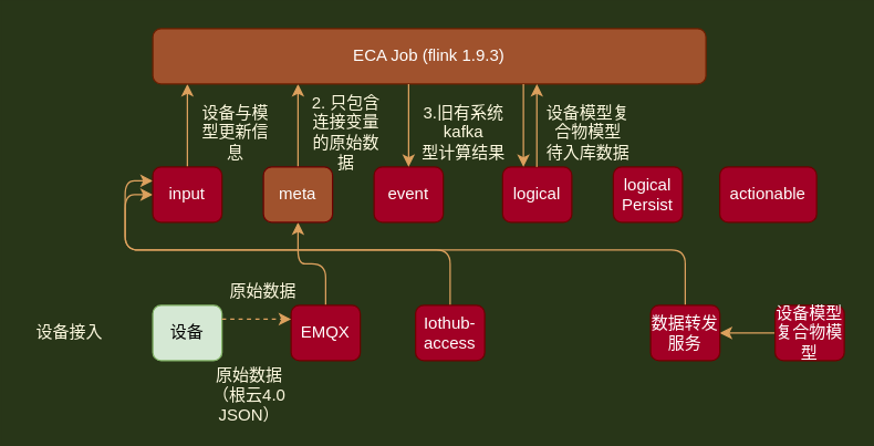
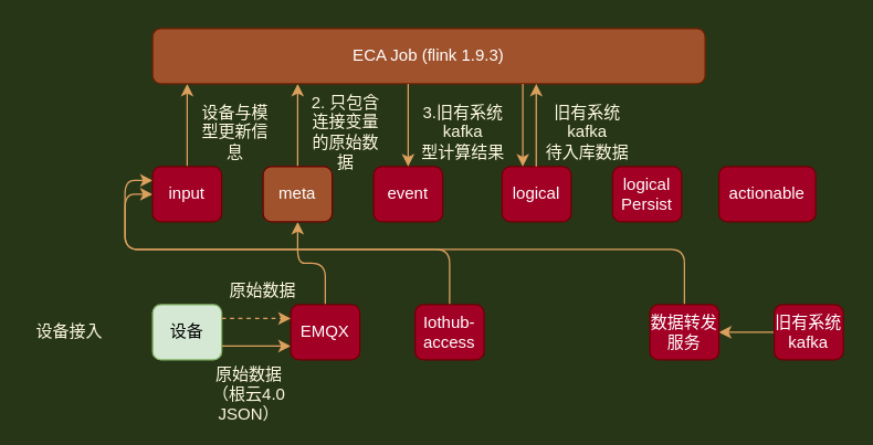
  <mxCell id="0" />
  <mxCell id="1" parent="0" />
+ <mxCell id="2" value="" style="edgeStyle=orthogonalEdgeStyle;curved=0;rounded=1;sketch=0;orthogonalLoop=1;jettySize=auto;html=1;fontColor=#FEFAE0;strokeColor=#DDA15E;fillColor=#BC6C25;" parent="1" source="3" target="6" edge="1"><mxGeometry relative="1" as="geometry"><Array as="points"><mxPoint x="190" y="250" /><mxPoint x="190" y="250" /></Array></mxGeometry></mxCell>
  <mxCell id="3" value="设备" style="rounded=1;whiteSpace=wrap;html=1;fontSize=12;glass=0;strokeWidth=1;shadow=0;fillColor=#d5e8d4;strokeColor=#82b366;" parent="1" vertex="1"><mxGeometry x="110" y="220" width="50" height="40" as="geometry" /></mxCell>
  <mxCell id="4" value="设备接入" style="text;html=1;strokeColor=none;fillColor=none;align=center;verticalAlign=middle;whiteSpace=wrap;rounded=0;sketch=0;fontColor=#FEFAE0;" parent="1" vertex="1"><mxGeometry x="20" y="225" width="60" height="30" as="geometry" /></mxCell>
  <mxCell id="5" value="" style="edgeStyle=orthogonalEdgeStyle;curved=0;rounded=1;sketch=0;orthogonalLoop=1;jettySize=auto;html=1;fontColor=#FEFAE0;strokeColor=#DDA15E;fillColor=#BC6C25;" parent="1" source="6" target="19" edge="1"><mxGeometry relative="1" as="geometry" /></mxCell>
  <mxCell id="6" value="EMQX" style="rounded=1;whiteSpace=wrap;html=1;fontSize=12;glass=0;strokeWidth=1;shadow=0;fillColor=#a20025;strokeColor=#6F0000;fontColor=#ffffff;" parent="1" vertex="1"><mxGeometry x="210" y="220" width="50" height="40" as="geometry" /></mxCell>
  <mxCell id="7" value="" style="edgeStyle=orthogonalEdgeStyle;curved=0;rounded=1;sketch=0;orthogonalLoop=1;jettySize=auto;html=1;fontColor=#FEFAE0;strokeColor=#DDA15E;fillColor=#BC6C25;dashed=1;" parent="1" edge="1"><mxGeometry relative="1" as="geometry"><mxPoint x="160" y="230" as="sourcePoint" /><mxPoint x="210" y="230" as="targetPoint" /><Array as="points"><mxPoint x="190" y="230" /><mxPoint x="190" y="230" /></Array></mxGeometry></mxCell>
  <mxCell id="8" value="原始数据" style="text;html=1;strokeColor=none;fillColor=none;align=center;verticalAlign=middle;whiteSpace=wrap;rounded=0;sketch=0;fontColor=#FEFAE0;" parent="1" vertex="1"><mxGeometry x="160" y="195" width="60" height="30" as="geometry" /></mxCell>
  <mxCell id="9" value="原始数据（根云4.0 JSON）" style="text;html=1;strokeColor=none;fillColor=none;align=center;verticalAlign=middle;whiteSpace=wrap;rounded=0;sketch=0;fontColor=#FEFAE0;" parent="1" vertex="1"><mxGeometry x="150" y="270" width="60" height="30" as="geometry" /></mxCell>
  <mxCell id="10" style="edgeStyle=orthogonalEdgeStyle;curved=0;rounded=1;sketch=0;orthogonalLoop=1;jettySize=auto;html=1;entryX=0;entryY=0.25;entryDx=0;entryDy=0;fontColor=#FEFAE0;strokeColor=#DDA15E;fillColor=#BC6C25;" parent="1" source="11" target="17" edge="1"><mxGeometry relative="1" as="geometry"><Array as="points"><mxPoint x="325" y="180" /><mxPoint x="90" y="180" /><mxPoint x="90" y="130" /></Array></mxGeometry></mxCell>
  <mxCell id="11" value="Iothub-access" style="rounded=1;whiteSpace=wrap;html=1;fontSize=12;glass=0;strokeWidth=1;shadow=0;fillColor=#a20025;strokeColor=#6F0000;fontColor=#ffffff;" parent="1" vertex="1"><mxGeometry x="300" y="220" width="50" height="40" as="geometry" /></mxCell>
  <mxCell id="12" value="" style="edgeStyle=orthogonalEdgeStyle;curved=0;rounded=1;sketch=0;orthogonalLoop=1;jettySize=auto;html=1;fontColor=#FEFAE0;strokeColor=#DDA15E;fillColor=#BC6C25;" parent="1" source="13" target="15" edge="1"><mxGeometry relative="1" as="geometry" /></mxCell>
- <mxCell id="13" value="设备模型复合物模型" style="rounded=1;whiteSpace=wrap;html=1;fontSize=12;glass=0;strokeWidth=1;shadow=0;fillColor=#a20025;strokeColor=#6F0000;fontColor=#ffffff;" parent="1" vertex="1"><mxGeometry x="560" y="220" width="50" height="40" as="geometry" /></mxCell>
+ <mxCell id="13" value="旧有系统kafka" style="rounded=1;whiteSpace=wrap;html=1;fontSize=12;glass=0;strokeWidth=1;shadow=0;fillColor=#a20025;strokeColor=#6F0000;fontColor=#ffffff;" parent="1" vertex="1"><mxGeometry x="560" y="220" width="50" height="40" as="geometry" /></mxCell>
  <mxCell id="14" style="edgeStyle=orthogonalEdgeStyle;curved=0;rounded=1;sketch=0;orthogonalLoop=1;jettySize=auto;html=1;entryX=0;entryY=0.5;entryDx=0;entryDy=0;fontColor=#FEFAE0;strokeColor=#DDA15E;fillColor=#BC6C25;" parent="1" source="15" target="17" edge="1"><mxGeometry relative="1" as="geometry"><Array as="points"><mxPoint x="495" y="180" /><mxPoint x="90" y="180" /><mxPoint x="90" y="140" /></Array></mxGeometry></mxCell>
  <mxCell id="15" value="数据转发服务" style="rounded=1;whiteSpace=wrap;html=1;fontSize=12;glass=0;strokeWidth=1;shadow=0;fillColor=#a20025;strokeColor=#6F0000;fontColor=#ffffff;" parent="1" vertex="1"><mxGeometry x="470" y="220" width="50" height="40" as="geometry" /></mxCell>
  <mxCell id="16" value="" style="edgeStyle=orthogonalEdgeStyle;curved=0;rounded=1;sketch=0;orthogonalLoop=1;jettySize=auto;html=1;fontColor=#FEFAE0;strokeColor=#DDA15E;fillColor=#BC6C25;" parent="1" source="17" target="24" edge="1"><mxGeometry relative="1" as="geometry"><Array as="points"><mxPoint x="135" y="70" /><mxPoint x="135" y="70" /></Array></mxGeometry></mxCell>
  <mxCell id="17" value="input" style="rounded=1;whiteSpace=wrap;html=1;fontSize=12;glass=0;strokeWidth=1;shadow=0;fillColor=#a20025;strokeColor=#6F0000;fontColor=#ffffff;" parent="1" vertex="1"><mxGeometry x="110" y="120" width="50" height="40" as="geometry" /></mxCell>
  <mxCell id="18" value="" style="edgeStyle=orthogonalEdgeStyle;curved=0;rounded=1;sketch=0;orthogonalLoop=1;jettySize=auto;html=1;fontColor=#FEFAE0;strokeColor=#DDA15E;fillColor=#BC6C25;" parent="1" source="19" target="24" edge="1"><mxGeometry relative="1" as="geometry"><Array as="points"><mxPoint x="215" y="70" /><mxPoint x="215" y="70" /></Array></mxGeometry></mxCell>
  <mxCell id="19" value="meta" style="rounded=1;whiteSpace=wrap;html=1;fontSize=12;glass=0;strokeWidth=1;shadow=0;fillColor=#a0522d;strokeColor=#6F0000;fontColor=#ffffff;" parent="1" vertex="1"><mxGeometry x="190" y="120" width="50" height="40" as="geometry" /></mxCell>
  <mxCell id="20" value="event" style="rounded=1;whiteSpace=wrap;html=1;fontSize=12;glass=0;strokeWidth=1;shadow=0;fillColor=#a20025;strokeColor=#6F0000;fontColor=#ffffff;" parent="1" vertex="1"><mxGeometry x="270" y="120" width="50" height="40" as="geometry" /></mxCell>
  <mxCell id="21" value="logical" style="rounded=1;whiteSpace=wrap;html=1;fontSize=12;glass=0;strokeWidth=1;shadow=0;fillColor=#a20025;strokeColor=#6F0000;fontColor=#ffffff;" parent="1" vertex="1"><mxGeometry x="363" y="120" width="50" height="40" as="geometry" /></mxCell>
  <mxCell id="22" value="logical Persist" style="rounded=1;whiteSpace=wrap;html=1;fontSize=12;glass=0;strokeWidth=1;shadow=0;fillColor=#a20025;strokeColor=#6F0000;fontColor=#ffffff;" parent="1" vertex="1"><mxGeometry x="443" y="120" width="50" height="40" as="geometry" /></mxCell>
  <mxCell id="23" value="actionable" style="rounded=1;whiteSpace=wrap;html=1;fontSize=12;glass=0;strokeWidth=1;shadow=0;fillColor=#a20025;strokeColor=#6F0000;fontColor=#ffffff;" parent="1" vertex="1"><mxGeometry x="520" y="120" width="70" height="40" as="geometry" /></mxCell>
  <mxCell id="24" value="ECA Job (flink 1.9.3)" style="rounded=1;whiteSpace=wrap;html=1;fontSize=12;glass=0;strokeWidth=1;shadow=0;fillColor=#a0522d;strokeColor=#6D1F00;fontColor=#ffffff;" parent="1" vertex="1"><mxGeometry x="110" y="20" width="400" height="40" as="geometry" /></mxCell>
  <mxCell id="25" value="设备与模型更新信息" style="text;html=1;strokeColor=none;fillColor=none;align=center;verticalAlign=middle;whiteSpace=wrap;rounded=0;sketch=0;fontColor=#FEFAE0;" parent="1" vertex="1"><mxGeometry x="140" y="80" width="60" height="30" as="geometry" /></mxCell>
  <mxCell id="26" value="2. 只包含连接变量的原始数据" style="text;html=1;strokeColor=none;fillColor=none;align=center;verticalAlign=middle;whiteSpace=wrap;rounded=0;sketch=0;fontColor=#FEFAE0;" parent="1" vertex="1"><mxGeometry x="220" y="80" width="60" height="30" as="geometry" /></mxCell>
  <mxCell id="27" value="" style="edgeStyle=orthogonalEdgeStyle;curved=0;rounded=1;sketch=0;orthogonalLoop=1;jettySize=auto;html=1;fontColor=#FEFAE0;strokeColor=#DDA15E;fillColor=#BC6C25;entryX=0.5;entryY=0;entryDx=0;entryDy=0;" parent="1" target="20" edge="1"><mxGeometry relative="1" as="geometry"><mxPoint x="295" y="60" as="sourcePoint" /><mxPoint x="340" y="90" as="targetPoint" /><Array as="points"><mxPoint x="295" y="60" /></Array></mxGeometry></mxCell>
  <mxCell id="28" value="3.旧有系统kafka&lt;br&gt;型计算结果" style="text;html=1;strokeColor=none;fillColor=none;align=center;verticalAlign=middle;whiteSpace=wrap;rounded=0;sketch=0;fontColor=#FEFAE0;" parent="1" vertex="1"><mxGeometry x="300" y="80" width="70" height="30" as="geometry" /></mxCell>
  <mxCell id="29" value="" style="edgeStyle=orthogonalEdgeStyle;curved=0;rounded=1;sketch=0;orthogonalLoop=1;jettySize=auto;html=1;fontColor=#FEFAE0;strokeColor=#DDA15E;fillColor=#BC6C25;" parent="1" edge="1"><mxGeometry relative="1" as="geometry"><mxPoint x="387.71" y="120" as="sourcePoint" /><mxPoint x="387.71" y="60" as="targetPoint" /><Array as="points"><mxPoint x="387.71" y="70" /><mxPoint x="387.71" y="70" /></Array></mxGeometry></mxCell>
  <mxCell id="30" value="" style="edgeStyle=orthogonalEdgeStyle;curved=0;rounded=1;sketch=0;orthogonalLoop=1;jettySize=auto;html=1;fontColor=#FEFAE0;strokeColor=#DDA15E;fillColor=#BC6C25;entryX=0.5;entryY=0;entryDx=0;entryDy=0;" parent="1" edge="1"><mxGeometry relative="1" as="geometry"><mxPoint x="378" y="60" as="sourcePoint" /><mxPoint x="378" y="120" as="targetPoint" /><Array as="points"><mxPoint x="378" y="60" /></Array></mxGeometry></mxCell>
- <mxCell id="31" value="设备模型复合物模型&lt;br&gt;待入库数据" style="text;html=1;strokeColor=none;fillColor=none;align=center;verticalAlign=middle;whiteSpace=wrap;rounded=0;sketch=0;fontColor=#FEFAE0;" parent="1" vertex="1"><mxGeometry x="390" y="80" width="70" height="30" as="geometry" /></mxCell>
+ <mxCell id="31" value="旧有系统kafka&lt;br&gt;待入库数据" style="text;html=1;strokeColor=none;fillColor=none;align=center;verticalAlign=middle;whiteSpace=wrap;rounded=0;sketch=0;fontColor=#FEFAE0;" parent="1" vertex="1"><mxGeometry x="390" y="80" width="70" height="30" as="geometry" /></mxCell>
